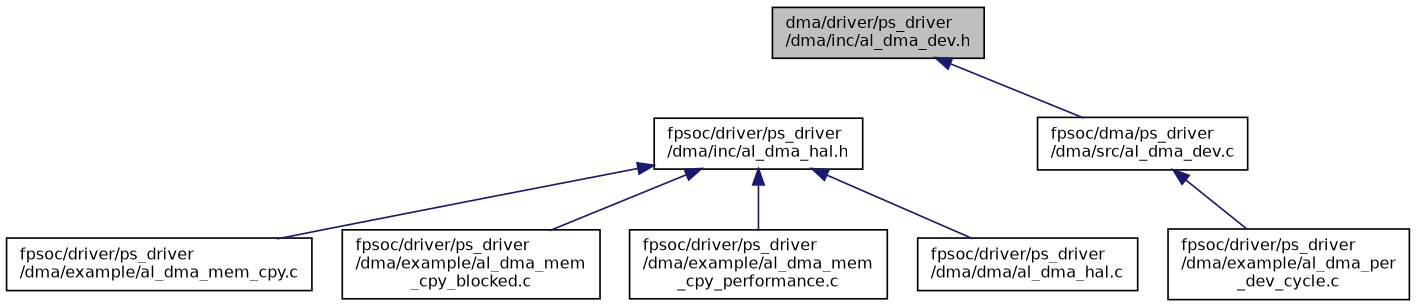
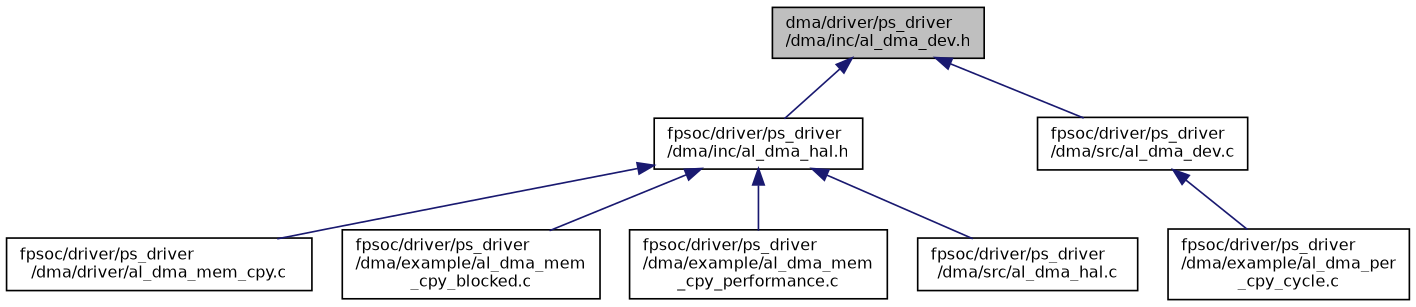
  digraph {
    node [color=black fillcolor=white fontname=Helvetica fontsize=10 shape=record style=filled]
    edge [color=midnightblue dir=back fontname=Helvetica fontsize=10 labelfontname=Helvetica labelfontsize=10 style=solid]
    n1 [fillcolor=grey75 fontcolor=black height=0.2 label="dma/driver/ps_driver\l/dma/inc/al_dma_dev.h" width=0.4]
    n2 [height=0.2 label="fpsoc/driver/ps_driver\l/dma/inc/al_dma_hal.h" width=0.4]
-   n3 [height=0.2 label="fpsoc/dma/ps_driver\l/dma/src/al_dma_dev.c" width=0.4]
-   n4 [height=0.2 label="fpsoc/driver/ps_driver\l/dma/example/al_dma_mem_cpy.c" width=0.4]
+   n3 [height=0.2 label="fpsoc/driver/ps_driver\l/dma/src/al_dma_dev.c" width=0.4]
+   n4 [height=0.2 label="fpsoc/driver/ps_driver\l/dma/driver/al_dma_mem_cpy.c" width=0.4]
    n5 [height=0.2 label="fpsoc/driver/ps_driver\l/dma/example/al_dma_mem\l_cpy_blocked.c" width=0.4]
    n6 [height=0.2 label="fpsoc/driver/ps_driver\l/dma/example/al_dma_mem\l_cpy_performance.c" width=0.4]
-   n7 [height=0.2 label="fpsoc/driver/ps_driver\l/dma/dma/al_dma_hal.c" width=0.4]
-   n8 [height=0.2 label="fpsoc/driver/ps_driver\l/dma/example/al_dma_per\l_dev_cycle.c" width=0.4]
+   n7 [height=0.2 label="fpsoc/driver/ps_driver\l/dma/src/al_dma_hal.c" width=0.4]
+   n8 [height=0.2 label="fpsoc/driver/ps_driver\l/dma/example/al_dma_per\l_cpy_cycle.c" width=0.4]
+   n1 -> n2
    n1 -> n3
    n2 -> n4
    n2 -> n5
    n2 -> n6
    n2 -> n7
    n3 -> n8
  }
